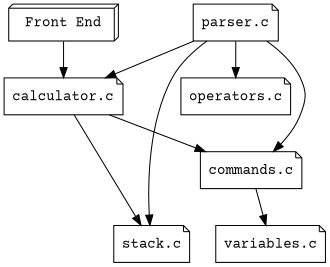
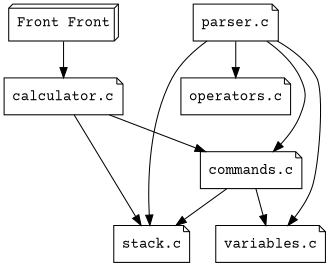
  digraph {
    fontname="Courier Prime"
    node [fontname="Courier Prime" shape=note]
    edge [fontname="Courier Prime"]
-   n1 [label="Front End" shape=box3d]
+   n1 [label="Front Front" shape=box3d]
    n2 [label="calculator.c"]
    n3 [label="stack.c"]
    n4 [label="commands.c"]
    n5 [label="parser.c"]
    n6 [label="operators.c"]
    n7 [label="variables.c"]
    n1 -> n2
    n2 -> n3
    n2 -> n4
+   n4 -> n3
    n4 -> n7
    n5 -> n3
    n5 -> n4
    n5 -> n6
-   n5 -> n2
+   n5 -> n7
  }
